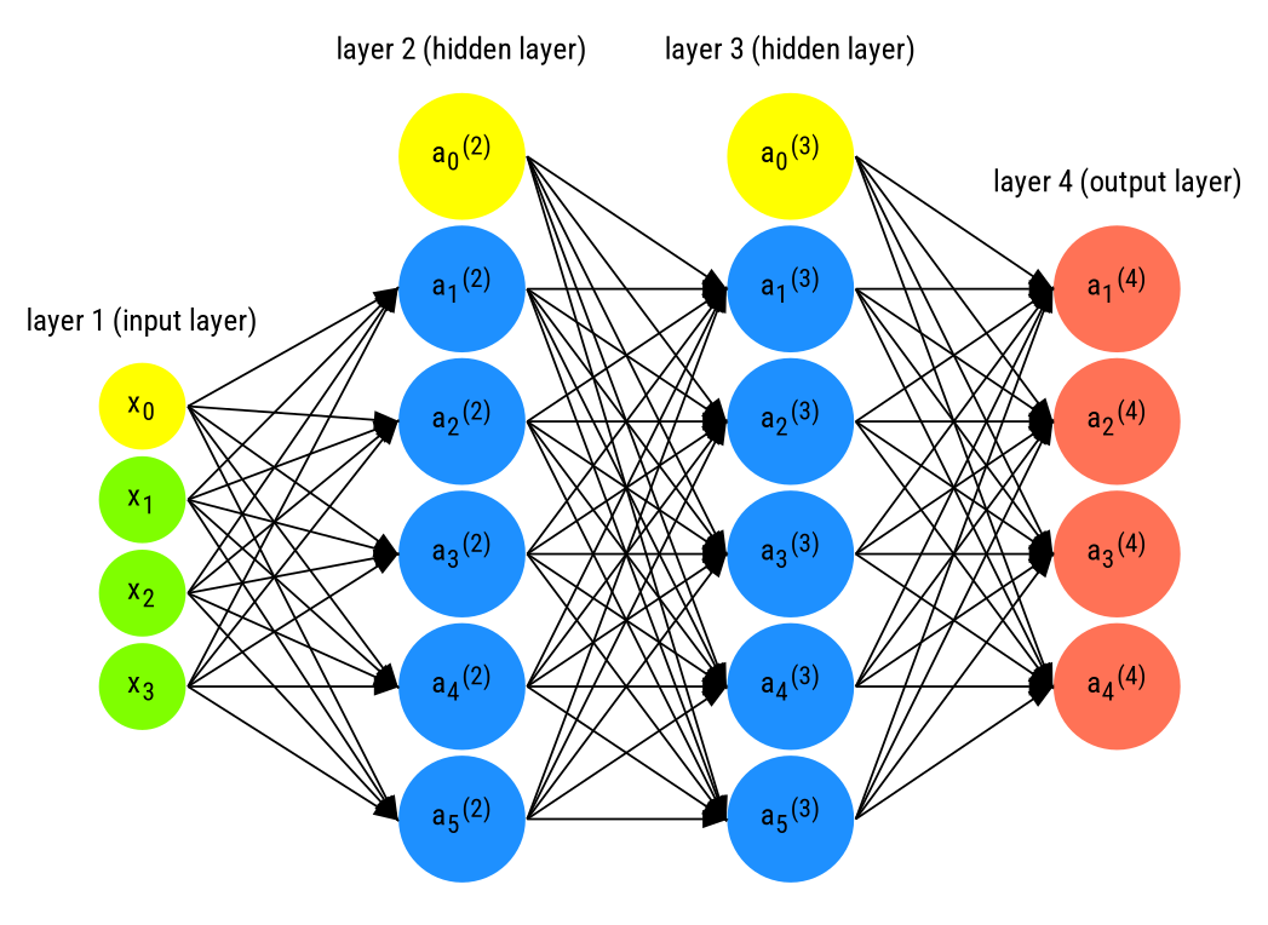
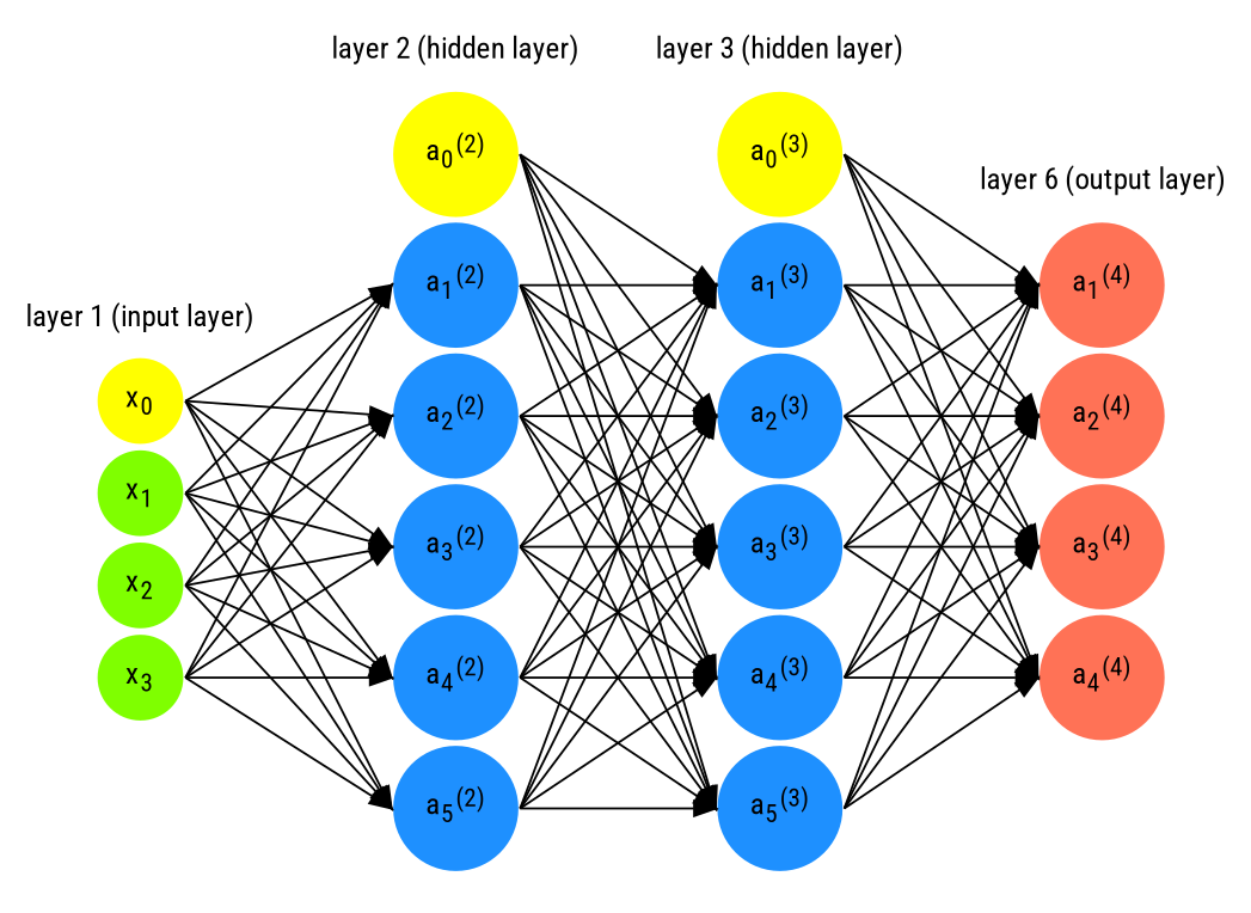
  digraph {
    nodesep=.05
    rankdir=LR
    splines=line
    fontname="Roboto Condensed"
    node [color=dodgerblue fillcolor=dodgerblue shape=circle style=filled fontname="Roboto Condensed"]
    edge [headport=w style=solid tailport=e fontname="Roboto Condensed"]
    n1 [color=yellow fillcolor=yellow label=<x<sub>0</sub>>]
    n2 [color=chartreuse fillcolor=chartreuse label=<x<sub>1</sub>>]
    n3 [color=chartreuse fillcolor=chartreuse label=<x<sub>2</sub>>]
    n4 [color=chartreuse fillcolor=chartreuse label=<x<sub>3</sub>>]
    n5 [color=yellow fillcolor=yellow label=<a<sub>0</sub><sup>(2)</sup>>]
    n6 [label=<a<sub>5</sub><sup>(2)</sup>>]
    n7 [label=<a<sub>1</sub><sup>(2)</sup>>]
    n8 [label=<a<sub>2</sub><sup>(2)</sup>>]
    n9 [label=<a<sub>3</sub><sup>(2)</sup>>]
    n10 [label=<a<sub>4</sub><sup>(2)</sup>>]
    n11 [color=yellow fillcolor=yellow label=<a<sub>0</sub><sup>(3)</sup>>]
    n12 [label=<a<sub>3</sub><sup>(3)</sup>>]
    n13 [label=<a<sub>4</sub><sup>(3)</sup>>]
    n14 [label=<a<sub>5</sub><sup>(3)</sup>>]
    n15 [label=<a<sub>1</sub><sup>(3)</sup>>]
    n16 [label=<a<sub>2</sub><sup>(3)</sup>>]
    n17 [color=coral1 fillcolor=coral1 label=<a<sub>1</sub><sup>(4)</sup>>]
    n18 [color=coral1 fillcolor=coral1 label=<a<sub>2</sub><sup>(4)</sup>>]
    n19 [color=coral1 fillcolor=coral1 label=<a<sub>3</sub><sup>(4)</sup>>]
    n20 [color=coral1 fillcolor=coral1 label=<a<sub>4</sub><sup>(4)</sup>>]
    subgraph cluster_1 {
      color=white
      label="layer 1 (input layer)"
      n1
      n2
      n3
      n4
    }
    subgraph cluster_2 {
      color=white
      label="layer 2 (hidden layer)"
      n5
      n6
      n7
      n8
      n9
      n10
    }
    subgraph cluster_3 {
      color=white
      label="layer 3 (hidden layer)"
      n11
      n12
      n13
      n14
      n15
      n16
    }
    subgraph cluster_4 {
      color=white
-     label="layer 4 (output layer)"
+     label="layer 6 (output layer)"
      n17
      n18
      n19
      n20
    }
    n1 -> n5 [dir=none style=invisible]
    n1 -> n6
    n1 -> n7
    n1 -> n8
    n1 -> n9
    n1 -> n10
    n2 -> n6
    n2 -> n7
    n2 -> n8
    n2 -> n9
    n2 -> n10
    n3 -> n6
    n3 -> n7
    n3 -> n8
    n3 -> n9
    n3 -> n10
    n4 -> n6
    n4 -> n7
    n4 -> n8
    n4 -> n9
    n4 -> n10
    n5 -> n11 [dir=none style=invisible]
    n5 -> n12
    n5 -> n13
    n5 -> n14
    n5 -> n15
    n5 -> n16
    n6 -> n12
    n6 -> n13
    n6 -> n14
    n6 -> n15
    n6 -> n16
    n7 -> n12
    n7 -> n13
    n7 -> n14
    n7 -> n15
    n7 -> n16
    n8 -> n12
    n8 -> n13
    n8 -> n14
    n8 -> n15
    n8 -> n16
    n9 -> n12
    n9 -> n13
    n9 -> n14
    n9 -> n15
    n9 -> n16
    n10 -> n12
    n10 -> n13
    n10 -> n14
    n10 -> n15
    n10 -> n16
    n11 -> n17
    n11 -> n18
    n11 -> n19
    n11 -> n20
    n12 -> n17
    n12 -> n18
    n12 -> n19
    n12 -> n20
    n13 -> n17
    n13 -> n18
    n13 -> n19
    n13 -> n20
    n14 -> n17
    n14 -> n18
    n14 -> n19
    n14 -> n20
    n15 -> n17
    n15 -> n18
    n15 -> n19
    n15 -> n20
    n16 -> n17
    n16 -> n18
    n16 -> n19
    n16 -> n20
  }
